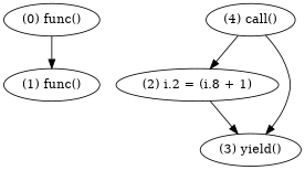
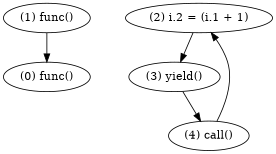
  digraph {
    n1 [label="(0) func()"]
    n2 [label="(1) func()"]
-   n3 [label="(2) i.2 = (i.8 + 1)"]
+   n3 [label="(2) i.2 = (i.1 + 1)"]
    n4 [label="(3) yield()"]
    n5 [label="(4) call()"]
-   n1 -> n2
+   n2 -> n1
    n3 -> n4
-   n5 -> n4
+   n4 -> n5
    n5 -> n3
  }
